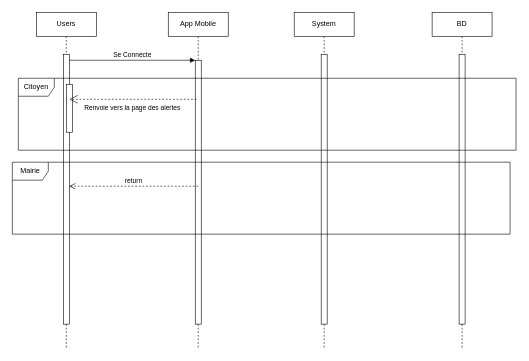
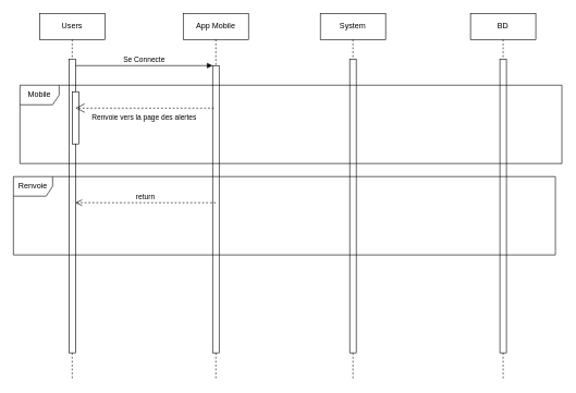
  <mxCell id="0" />
  <mxCell id="1" parent="0" />
  <mxCell id="2" value="Users" style="shape=umlLifeline;perimeter=lifelinePerimeter;whiteSpace=wrap;html=1;container=0;dropTarget=0;collapsible=0;recursiveResize=0;outlineConnect=0;portConstraint=eastwest;newEdgeStyle={&quot;edgeStyle&quot;:&quot;elbowEdgeStyle&quot;,&quot;elbow&quot;:&quot;vertical&quot;,&quot;curved&quot;:0,&quot;rounded&quot;:0};" vertex="1" parent="1"><mxGeometry x="60" y="20" width="100" height="560" as="geometry" /></mxCell>
  <mxCell id="3" value="" style="html=1;points=[];perimeter=orthogonalPerimeter;outlineConnect=0;targetShapes=umlLifeline;portConstraint=eastwest;newEdgeStyle={&quot;edgeStyle&quot;:&quot;elbowEdgeStyle&quot;,&quot;elbow&quot;:&quot;vertical&quot;,&quot;curved&quot;:0,&quot;rounded&quot;:0};" vertex="1" parent="2"><mxGeometry x="45" y="70" width="10" height="450" as="geometry" /></mxCell>
  <mxCell id="4" value="" style="html=1;points=[];perimeter=orthogonalPerimeter;outlineConnect=0;targetShapes=umlLifeline;portConstraint=eastwest;newEdgeStyle={&quot;edgeStyle&quot;:&quot;elbowEdgeStyle&quot;,&quot;elbow&quot;:&quot;vertical&quot;,&quot;curved&quot;:0,&quot;rounded&quot;:0};" vertex="1" parent="2"><mxGeometry x="50" y="120" width="10" height="80" as="geometry" /></mxCell>
  <mxCell id="5" value="App Mobile" style="shape=umlLifeline;perimeter=lifelinePerimeter;whiteSpace=wrap;html=1;container=0;dropTarget=0;collapsible=0;recursiveResize=0;outlineConnect=0;portConstraint=eastwest;newEdgeStyle={&quot;edgeStyle&quot;:&quot;elbowEdgeStyle&quot;,&quot;elbow&quot;:&quot;vertical&quot;,&quot;curved&quot;:0,&quot;rounded&quot;:0};" vertex="1" parent="1"><mxGeometry x="280" y="20" width="100" height="560" as="geometry" /></mxCell>
  <mxCell id="6" value="" style="html=1;points=[];perimeter=orthogonalPerimeter;outlineConnect=0;targetShapes=umlLifeline;portConstraint=eastwest;newEdgeStyle={&quot;edgeStyle&quot;:&quot;elbowEdgeStyle&quot;,&quot;elbow&quot;:&quot;vertical&quot;,&quot;curved&quot;:0,&quot;rounded&quot;:0};" vertex="1" parent="5"><mxGeometry x="45" y="80" width="10" height="440" as="geometry" /></mxCell>
  <mxCell id="7" value="Se Connecte" style="html=1;verticalAlign=bottom;endArrow=block;edgeStyle=elbowEdgeStyle;elbow=horizontal;curved=0;rounded=0;" edge="1" parent="1" source="3" target="6"><mxGeometry relative="1" as="geometry"><mxPoint x="215" y="110" as="sourcePoint" /><Array as="points"><mxPoint x="200" y="100" /></Array></mxGeometry></mxCell>
  <mxCell id="8" value="System" style="shape=umlLifeline;perimeter=lifelinePerimeter;whiteSpace=wrap;html=1;container=0;dropTarget=0;collapsible=0;recursiveResize=0;outlineConnect=0;portConstraint=eastwest;newEdgeStyle={&quot;edgeStyle&quot;:&quot;elbowEdgeStyle&quot;,&quot;elbow&quot;:&quot;vertical&quot;,&quot;curved&quot;:0,&quot;rounded&quot;:0};" vertex="1" parent="1"><mxGeometry x="490" y="20" width="100" height="560" as="geometry" /></mxCell>
  <mxCell id="9" value="" style="html=1;points=[];perimeter=orthogonalPerimeter;outlineConnect=0;targetShapes=umlLifeline;portConstraint=eastwest;newEdgeStyle={&quot;edgeStyle&quot;:&quot;elbowEdgeStyle&quot;,&quot;elbow&quot;:&quot;vertical&quot;,&quot;curved&quot;:0,&quot;rounded&quot;:0};" vertex="1" parent="8"><mxGeometry x="45" y="70" width="10" height="450" as="geometry" /></mxCell>
  <mxCell id="10" value="BD" style="shape=umlLifeline;perimeter=lifelinePerimeter;whiteSpace=wrap;html=1;container=0;dropTarget=0;collapsible=0;recursiveResize=0;outlineConnect=0;portConstraint=eastwest;newEdgeStyle={&quot;edgeStyle&quot;:&quot;elbowEdgeStyle&quot;,&quot;elbow&quot;:&quot;vertical&quot;,&quot;curved&quot;:0,&quot;rounded&quot;:0};" vertex="1" parent="1"><mxGeometry x="720" y="20" width="100" height="560" as="geometry" /></mxCell>
  <mxCell id="11" value="" style="html=1;points=[];perimeter=orthogonalPerimeter;outlineConnect=0;targetShapes=umlLifeline;portConstraint=eastwest;newEdgeStyle={&quot;edgeStyle&quot;:&quot;elbowEdgeStyle&quot;,&quot;elbow&quot;:&quot;vertical&quot;,&quot;curved&quot;:0,&quot;rounded&quot;:0};" vertex="1" parent="10"><mxGeometry x="45" y="70" width="10" height="450" as="geometry" /></mxCell>
- <mxCell id="12" value="Citoyen" style="shape=umlFrame;whiteSpace=wrap;html=1;pointerEvents=0;" vertex="1" parent="1"><mxGeometry x="30" y="130" width="830" height="120" as="geometry" /></mxCell>
+ <mxCell id="12" value="Mobile" style="shape=umlFrame;whiteSpace=wrap;html=1;pointerEvents=0;" vertex="1" parent="1"><mxGeometry x="30" y="130" width="830" height="120" as="geometry" /></mxCell>
  <mxCell id="13" value="Renvoie vers la page des alertes" style="endArrow=open;endSize=12;dashed=1;html=1;rounded=0;exitX=0.2;exitY=0.148;exitDx=0;exitDy=0;exitPerimeter=0;" edge="1" parent="1" source="6" target="3"><mxGeometry x="0.009" y="15" width="160" relative="1" as="geometry"><mxPoint x="220" y="340" as="sourcePoint" /><mxPoint x="380" y="340" as="targetPoint" /><mxPoint as="offset" /></mxGeometry></mxCell>
- <mxCell id="14" value="Mairie" style="shape=umlFrame;whiteSpace=wrap;html=1;pointerEvents=0;" vertex="1" parent="1"><mxGeometry x="20" y="270" width="830" height="120" as="geometry" /></mxCell>
+ <mxCell id="14" value="Renvoie" style="shape=umlFrame;whiteSpace=wrap;html=1;pointerEvents=0;" vertex="1" parent="1"><mxGeometry x="20" y="270" width="830" height="120" as="geometry" /></mxCell>
  <mxCell id="15" value="return" style="html=1;verticalAlign=bottom;endArrow=open;dashed=1;endSize=8;curved=0;rounded=0;" edge="1" parent="1" target="3"><mxGeometry relative="1" as="geometry"><mxPoint x="330" y="310" as="sourcePoint" /><mxPoint x="250" y="310" as="targetPoint" /></mxGeometry></mxCell>
